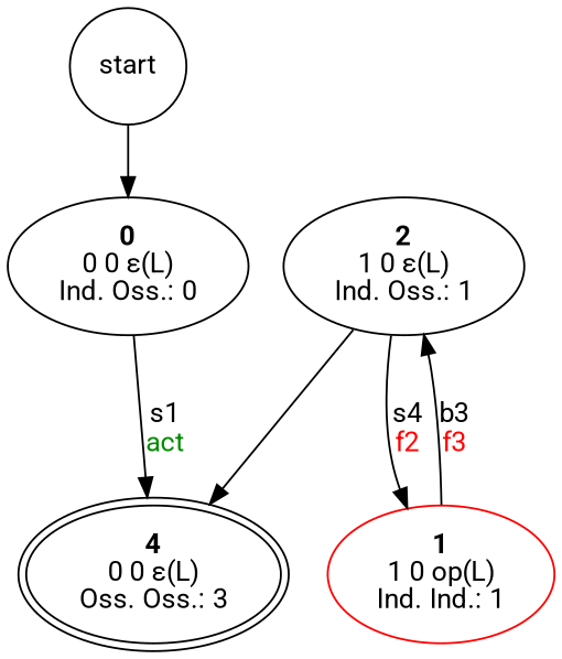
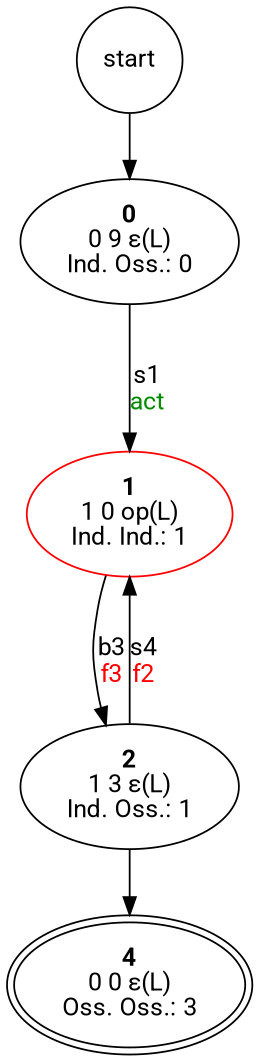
  digraph {
    fontname=Roboto
    node [fontname=Roboto]
    edge [fontname=Roboto]
    start [shape=circle]
-   n2 [label=<<b>0</b><br/>0 0 ε(L)<br/>Ind. Oss.: 0>]
+   n2 [label=<<b>0</b><br/>0 9 ε(L)<br/>Ind. Oss.: 0>]
    n3 [color=red label=<<b>1</b><br/>1 0 op(L)<br/>Ind. Ind.: 1>]
-   n4 [label=<<b>2</b><br/>1 0 ε(L)<br/>Ind. Oss.: 1>]
+   n4 [label=<<b>2</b><br/>1 3 ε(L)<br/>Ind. Oss.: 1>]
    n5 [label=<<b>4</b><br/>0 0 ε(L)<br/>Oss. Oss.: 3> peripheries=2]
    start -> n2
-   n2 -> n5 [label=<<br/>s1<br/><font color="green4">act</font>>]
+   n2 -> n3 [label=<<br/>s1<br/><font color="green4">act</font>>]
    n3 -> n4 [label=<<br/>b3<br/><font color="red">f3</font>>]
    n4 -> n3 [label=<<br/>s4<br/><font color="red">f2</font>>]
    n4 -> n5
  }
